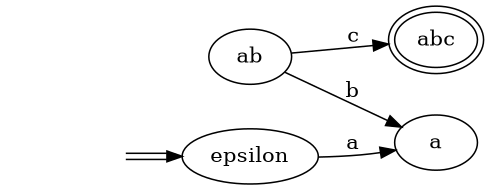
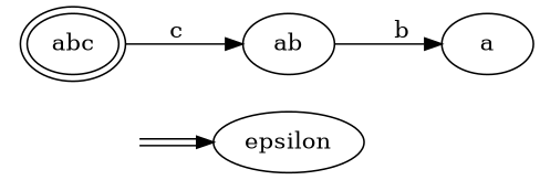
  digraph {
    rankdir=LR
    n1 [label=epsilon]
    n2 [label=a]
    n3 [label=ab]
    n4 [label=abc peripheries=2]
    start0 [style=invis]
-   n1 -> n2 [label=a]
    n3 -> n2 [label=b]
-   n3 -> n4 [label=c]
+   n4 -> n3 [label=c]
    start0 -> n1 [color="black:white:black"]
  }
